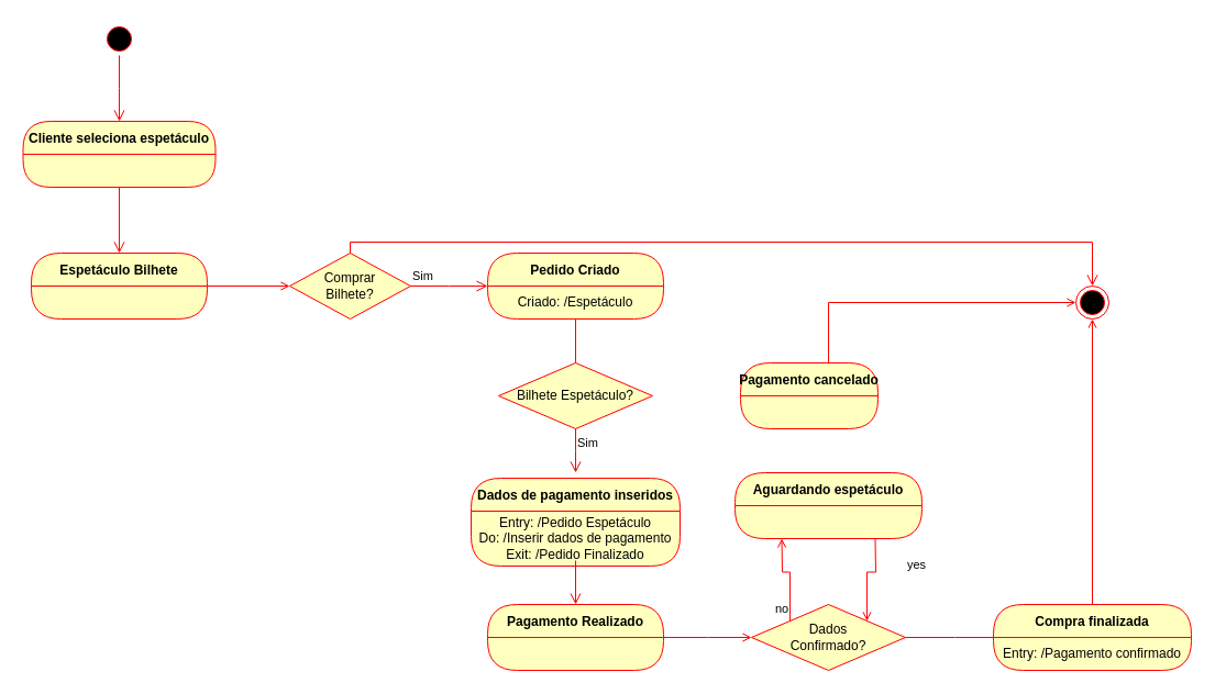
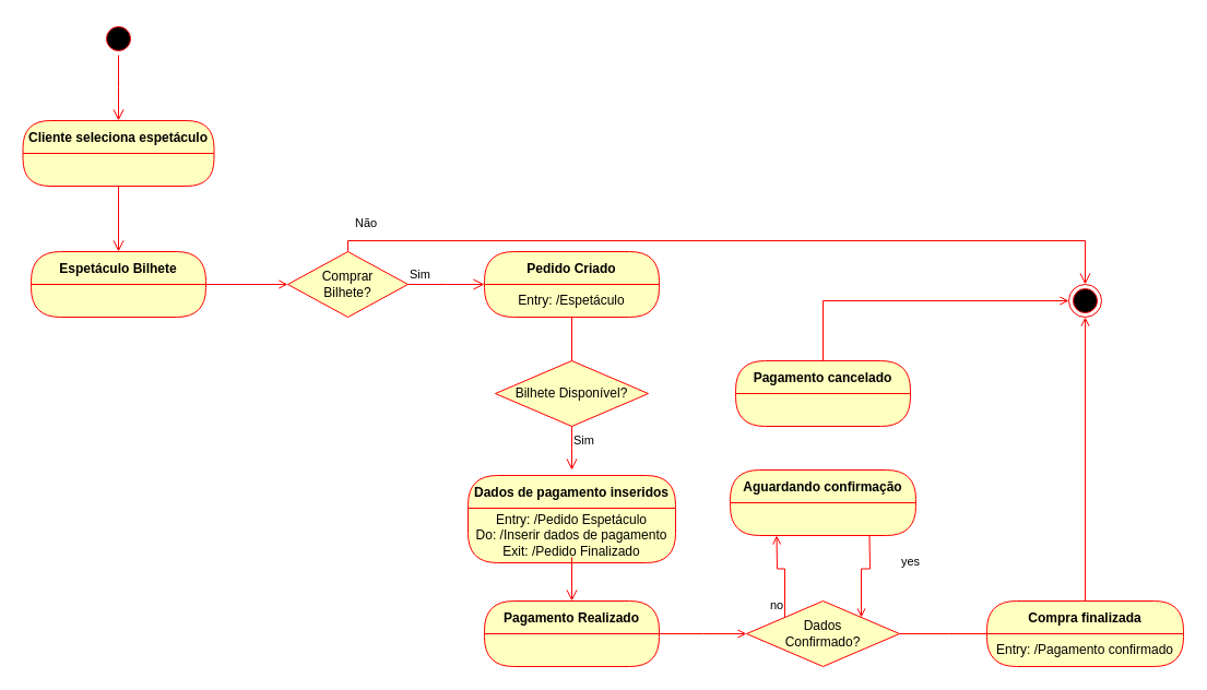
  <mxCell id="0" />
  <mxCell id="1" parent="0" />
  <mxCell id="2" value="" style="ellipse;html=1;shape=startState;fillColor=#000000;strokeColor=#ff0000;" parent="1" vertex="1"><mxGeometry x="93" y="20" width="30" height="30" as="geometry" /></mxCell>
  <mxCell id="3" value="" style="edgeStyle=orthogonalEdgeStyle;html=1;verticalAlign=bottom;endArrow=open;endSize=8;strokeColor=#ff0000;rounded=0;" parent="1" source="2" edge="1"><mxGeometry relative="1" as="geometry"><mxPoint x="108" y="110" as="targetPoint" /></mxGeometry></mxCell>
  <mxCell id="4" value="" style="ellipse;html=1;shape=endState;fillColor=#000000;strokeColor=#ff0000;" parent="1" vertex="1"><mxGeometry x="978" y="260" width="30" height="30" as="geometry" /></mxCell>
  <mxCell id="5" value="" style="edgeStyle=orthogonalEdgeStyle;html=1;verticalAlign=bottom;endArrow=open;endSize=8;strokeColor=#ff0000;rounded=0;" parent="1" edge="1"><mxGeometry relative="1" as="geometry"><mxPoint x="108" y="230" as="targetPoint" /><mxPoint x="108" y="170" as="sourcePoint" /></mxGeometry></mxCell>
  <mxCell id="6" style="edgeStyle=orthogonalEdgeStyle;rounded=0;orthogonalLoop=1;jettySize=auto;html=1;fillColor=#f8cecc;strokeColor=#FF0000;endArrow=open;endFill=0;" parent="1" edge="1"><mxGeometry relative="1" as="geometry"><mxPoint x="263" y="260" as="targetPoint" /><mxPoint x="188" y="260" as="sourcePoint" /></mxGeometry></mxCell>
  <mxCell id="7" value="" style="edgeStyle=orthogonalEdgeStyle;html=1;verticalAlign=bottom;endArrow=open;endSize=8;strokeColor=#ff0000;rounded=0;" parent="1" edge="1"><mxGeometry relative="1" as="geometry"><mxPoint x="523" y="360" as="targetPoint" /><mxPoint x="523" y="290" as="sourcePoint" /></mxGeometry></mxCell>
- <mxCell id="8" value="Bilhete Espetáculo?" style="rhombus;whiteSpace=wrap;html=1;fillColor=#ffffc0;strokeColor=#ff0000;" parent="1" vertex="1"><mxGeometry x="453" y="330" width="140" height="60" as="geometry" /></mxCell>
+ <mxCell id="8" value="Bilhete Disponível?" style="rhombus;whiteSpace=wrap;html=1;fillColor=#ffffc0;strokeColor=#ff0000;" parent="1" vertex="1"><mxGeometry x="453" y="330" width="140" height="60" as="geometry" /></mxCell>
  <mxCell id="9" value="Sim" style="edgeStyle=orthogonalEdgeStyle;html=1;align=left;verticalAlign=top;endArrow=open;endSize=8;strokeColor=#ff0000;rounded=0;" parent="1" source="8" edge="1"><mxGeometry x="-1" relative="1" as="geometry"><mxPoint x="523" y="430" as="targetPoint" /></mxGeometry></mxCell>
  <mxCell id="10" style="edgeStyle=orthogonalEdgeStyle;rounded=0;orthogonalLoop=1;jettySize=auto;html=1;entryX=0;entryY=0.5;entryDx=0;entryDy=0;endArrow=open;endFill=0;strokeColor=#FF0000;" parent="1" source="11" target="4" edge="1"><mxGeometry relative="1" as="geometry"><Array as="points"><mxPoint x="753" y="275" /></Array></mxGeometry></mxCell>
- <mxCell id="11" value="Pagamento cancelado" style="swimlane;fontStyle=1;align=center;verticalAlign=middle;childLayout=stackLayout;horizontal=1;startSize=30;horizontalStack=0;resizeParent=0;resizeLast=1;container=0;fontColor=#000000;collapsible=0;rounded=1;arcSize=30;strokeColor=#ff0000;fillColor=#ffffc0;swimlaneFillColor=#ffffc0;dropTarget=0;" parent="1" vertex="1"><mxGeometry x="673" y="330" width="125" height="60" as="geometry" /></mxCell>
+ <mxCell id="11" value="Pagamento cancelado" style="swimlane;fontStyle=1;align=center;verticalAlign=middle;childLayout=stackLayout;horizontal=1;startSize=30;horizontalStack=0;resizeParent=0;resizeLast=1;container=0;fontColor=#000000;collapsible=0;rounded=1;arcSize=30;strokeColor=#ff0000;fillColor=#ffffc0;swimlaneFillColor=#ffffc0;dropTarget=0;" parent="1" vertex="1"><mxGeometry x="673" y="330" width="160" height="60" as="geometry" /></mxCell>
  <mxCell id="12" value="Cliente seleciona espetáculo" style="swimlane;fontStyle=1;align=center;verticalAlign=middle;childLayout=stackLayout;horizontal=1;startSize=30;horizontalStack=0;resizeParent=0;resizeLast=1;container=0;fontColor=#000000;collapsible=0;rounded=1;arcSize=28;strokeColor=#ff0000;fillColor=#ffffc0;swimlaneFillColor=#ffffc0;dropTarget=0;" parent="1" vertex="1"><mxGeometry x="20.5" y="110" width="175" height="60" as="geometry" /></mxCell>
  <mxCell id="13" value="Espetáculo Bilhete" style="swimlane;fontStyle=1;align=center;verticalAlign=middle;childLayout=stackLayout;horizontal=1;startSize=30;horizontalStack=0;resizeParent=0;resizeLast=1;container=0;fontColor=#000000;collapsible=0;rounded=1;arcSize=30;strokeColor=#ff0000;fillColor=#ffffc0;swimlaneFillColor=#ffffc0;dropTarget=0;" parent="1" vertex="1"><mxGeometry x="28" y="230" width="160" height="60" as="geometry" /></mxCell>
  <mxCell id="14" value="Dados de pagamento inseridos" style="swimlane;fontStyle=1;align=center;verticalAlign=middle;childLayout=stackLayout;horizontal=1;startSize=30;horizontalStack=0;resizeParent=0;resizeLast=1;container=0;fontColor=#000000;collapsible=0;rounded=1;arcSize=30;strokeColor=#ff0000;fillColor=#ffffc0;swimlaneFillColor=#ffffc0;dropTarget=0;" parent="1" vertex="1"><mxGeometry x="428" y="435" width="190" height="80" as="geometry" /></mxCell>
  <mxCell id="15" value="Entry: /Pedido Espetáculo&lt;br&gt;Do: /Inserir dados de pagamento&lt;br&gt;Exit: /Pedido Finalizado" style="text;html=1;strokeColor=none;fillColor=none;align=center;verticalAlign=middle;spacingLeft=4;spacingRight=4;whiteSpace=wrap;overflow=hidden;rotatable=0;fontColor=#000000;" parent="14" vertex="1"><mxGeometry y="30" width="190" height="50" as="geometry" /></mxCell>
  <mxCell id="16" value="" style="edgeStyle=orthogonalEdgeStyle;html=1;verticalAlign=bottom;endArrow=open;endSize=8;strokeColor=#ff0000;rounded=0;" parent="1" edge="1"><mxGeometry relative="1" as="geometry"><mxPoint x="523" y="550" as="targetPoint" /><mxPoint x="523" y="510" as="sourcePoint" /></mxGeometry></mxCell>
  <mxCell id="17" style="edgeStyle=orthogonalEdgeStyle;rounded=0;orthogonalLoop=1;jettySize=auto;html=1;endArrow=open;endFill=0;strokeColor=#FF0000;" parent="1" source="18" edge="1"><mxGeometry relative="1" as="geometry"><mxPoint x="683" y="580" as="targetPoint" /></mxGeometry></mxCell>
  <mxCell id="18" value="Pagamento Realizado" style="swimlane;fontStyle=1;align=center;verticalAlign=middle;childLayout=stackLayout;horizontal=1;startSize=30;horizontalStack=0;resizeParent=0;resizeLast=1;container=0;fontColor=#000000;collapsible=0;rounded=1;arcSize=30;strokeColor=#ff0000;fillColor=#ffffc0;swimlaneFillColor=#ffffc0;dropTarget=0;" parent="1" vertex="1"><mxGeometry x="443" y="550" width="160" height="60" as="geometry" /></mxCell>
  <mxCell id="19" style="edgeStyle=orthogonalEdgeStyle;rounded=0;orthogonalLoop=1;jettySize=auto;html=1;endArrow=open;endFill=0;strokeColor=#FF0000;entryX=0.25;entryY=1;entryDx=0;entryDy=0;exitX=0;exitY=0;exitDx=0;exitDy=0;" parent="1" source="21" edge="1"><mxGeometry relative="1" as="geometry"><mxPoint x="710.5" y="490" as="targetPoint" /></mxGeometry></mxCell>
  <mxCell id="20" style="edgeStyle=orthogonalEdgeStyle;rounded=0;orthogonalLoop=1;jettySize=auto;html=1;endArrow=open;endFill=0;strokeColor=#FF0000;" parent="1" source="21" edge="1"><mxGeometry relative="1" as="geometry"><mxPoint x="913" y="580" as="targetPoint" /></mxGeometry></mxCell>
  <mxCell id="21" value="Dados &lt;br&gt;Confirmado?" style="rhombus;whiteSpace=wrap;html=1;fillColor=#ffffc0;strokeColor=#ff0000;" parent="1" vertex="1"><mxGeometry x="683" y="550" width="140" height="60" as="geometry" /></mxCell>
  <mxCell id="22" value="Comprar&lt;br&gt;Bilhete?" style="rhombus;whiteSpace=wrap;html=1;fillColor=#ffffc0;strokeColor=#ff0000;" parent="1" vertex="1"><mxGeometry x="263" y="230" width="110" height="60" as="geometry" /></mxCell>
  <mxCell id="23" value="Sim" style="edgeStyle=orthogonalEdgeStyle;html=1;align=left;verticalAlign=bottom;endArrow=open;endSize=8;strokeColor=#ff0000;rounded=0;" parent="1" source="22" edge="1"><mxGeometry x="-1" relative="1" as="geometry"><mxPoint x="443" y="260" as="targetPoint" /></mxGeometry></mxCell>
  <mxCell id="24" value="" style="edgeStyle=orthogonalEdgeStyle;html=1;align=left;verticalAlign=top;endArrow=open;endSize=8;strokeColor=#ff0000;rounded=0;exitX=0.5;exitY=0;exitDx=0;exitDy=0;entryX=0.5;entryY=0;entryDx=0;entryDy=0;" parent="1" source="22" target="4" edge="1"><mxGeometry x="-1" relative="1" as="geometry"><mxPoint x="318" y="330" as="targetPoint" /></mxGeometry></mxCell>
+ <mxCell id="25" value="&lt;span style=&quot;color: rgb(0 , 0 , 0) ; font-family: &amp;#34;helvetica&amp;#34; ; font-size: 11px ; font-style: normal ; font-weight: 400 ; letter-spacing: normal ; text-align: left ; text-indent: 0px ; text-transform: none ; word-spacing: 0px ; background-color: rgb(255 , 255 , 255) ; display: inline ; float: none&quot;&gt;Não&lt;/span&gt;" style="text;whiteSpace=wrap;html=1;" parent="1" vertex="1"><mxGeometry x="323" y="190" width="40" height="30" as="geometry" /></mxCell>
  <mxCell id="26" style="edgeStyle=orthogonalEdgeStyle;rounded=0;orthogonalLoop=1;jettySize=auto;html=1;entryX=0.5;entryY=1;entryDx=0;entryDy=0;endArrow=open;endFill=0;strokeColor=#FF0000;" parent="1" source="27" target="4" edge="1"><mxGeometry relative="1" as="geometry" /></mxCell>
  <mxCell id="27" value="Compra finalizada" style="swimlane;fontStyle=1;align=center;verticalAlign=middle;childLayout=stackLayout;horizontal=1;startSize=30;horizontalStack=0;resizeParent=0;resizeLast=1;container=0;fontColor=#000000;collapsible=0;rounded=1;arcSize=30;strokeColor=#ff0000;fillColor=#ffffc0;swimlaneFillColor=#ffffc0;dropTarget=0;" parent="1" vertex="1"><mxGeometry x="903" y="550" width="180" height="60" as="geometry" /></mxCell>
  <mxCell id="28" value="Entry: /Pagamento confirmado" style="text;html=1;strokeColor=none;fillColor=none;align=center;verticalAlign=middle;spacingLeft=4;spacingRight=4;whiteSpace=wrap;overflow=hidden;rotatable=0;fontColor=#000000;" parent="27" vertex="1"><mxGeometry y="30" width="180" height="30" as="geometry" /></mxCell>
  <mxCell id="29" value="&lt;span style=&quot;color: rgb(0, 0, 0); font-family: helvetica; font-size: 11px; font-style: normal; font-weight: 400; letter-spacing: normal; text-align: left; text-indent: 0px; text-transform: none; word-spacing: 0px; background-color: rgb(255, 255, 255); display: inline; float: none;&quot;&gt;no&lt;/span&gt;" style="text;whiteSpace=wrap;html=1;" parent="1" vertex="1"><mxGeometry x="703" y="540" width="40" height="30" as="geometry" /></mxCell>
  <mxCell id="30" value="&lt;span style=&quot;color: rgb(0 , 0 , 0) ; font-family: &amp;#34;helvetica&amp;#34; ; font-size: 11px ; font-style: normal ; font-weight: 400 ; letter-spacing: normal ; text-align: left ; text-indent: 0px ; text-transform: none ; word-spacing: 0px ; background-color: rgb(255 , 255 , 255) ; display: inline ; float: none&quot;&gt;yes&lt;/span&gt;" style="text;whiteSpace=wrap;html=1;" parent="1" vertex="1"><mxGeometry x="823" y="500" width="40" height="30" as="geometry" /></mxCell>
- <mxCell id="31" value="Aguardando espetáculo" style="swimlane;fontStyle=1;align=center;verticalAlign=middle;childLayout=stackLayout;horizontal=1;startSize=30;horizontalStack=0;resizeParent=0;resizeLast=1;container=0;fontColor=#000000;collapsible=0;rounded=1;arcSize=30;strokeColor=#ff0000;fillColor=#ffffc0;swimlaneFillColor=#ffffc0;dropTarget=0;" parent="1" vertex="1"><mxGeometry x="668" y="430" width="170" height="60" as="geometry" /></mxCell>
+ <mxCell id="31" value="Aguardando confirmação" style="swimlane;fontStyle=1;align=center;verticalAlign=middle;childLayout=stackLayout;horizontal=1;startSize=30;horizontalStack=0;resizeParent=0;resizeLast=1;container=0;fontColor=#000000;collapsible=0;rounded=1;arcSize=30;strokeColor=#ff0000;fillColor=#ffffc0;swimlaneFillColor=#ffffc0;dropTarget=0;" parent="1" vertex="1"><mxGeometry x="668" y="430" width="170" height="60" as="geometry" /></mxCell>
  <mxCell id="32" style="edgeStyle=orthogonalEdgeStyle;rounded=0;orthogonalLoop=1;jettySize=auto;html=1;exitX=0.75;exitY=1;exitDx=0;exitDy=0;entryX=1;entryY=0;entryDx=0;entryDy=0;endArrow=open;endFill=0;strokeColor=#FF0000;" parent="1" target="21" edge="1"><mxGeometry relative="1" as="geometry"><mxPoint x="795.5" y="490" as="sourcePoint" /></mxGeometry></mxCell>
  <mxCell id="33" value="Pedido Criado" style="swimlane;fontStyle=1;align=center;verticalAlign=middle;childLayout=stackLayout;horizontal=1;startSize=30;horizontalStack=0;resizeParent=0;resizeLast=1;container=0;fontColor=#000000;collapsible=0;rounded=1;arcSize=30;strokeColor=#ff0000;fillColor=#ffffc0;swimlaneFillColor=#ffffc0;dropTarget=0;" parent="1" vertex="1"><mxGeometry x="443" y="230" width="160" height="60" as="geometry" /></mxCell>
- <mxCell id="34" value="Criado: /Espetáculo" style="text;html=1;strokeColor=none;fillColor=none;align=center;verticalAlign=middle;spacingLeft=4;spacingRight=4;whiteSpace=wrap;overflow=hidden;rotatable=0;fontColor=#000000;" parent="33" vertex="1"><mxGeometry y="30" width="160" height="30" as="geometry" /></mxCell>
+ <mxCell id="34" value="Entry: /Espetáculo" style="text;html=1;strokeColor=none;fillColor=none;align=center;verticalAlign=middle;spacingLeft=4;spacingRight=4;whiteSpace=wrap;overflow=hidden;rotatable=0;fontColor=#000000;" parent="33" vertex="1"><mxGeometry y="30" width="160" height="30" as="geometry" /></mxCell>
